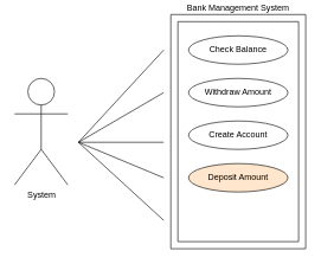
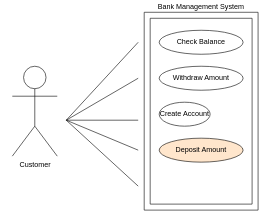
  <mxCell id="0" />
  <mxCell id="1" parent="0" />
- <mxCell id="2" value="System" style="shape=umlActor;verticalLabelPosition=bottom;verticalAlign=top;html=1;" vertex="1" parent="1"><mxGeometry x="20" y="110" width="75" height="150" as="geometry" /></mxCell>
+ <mxCell id="2" value="Customer" style="shape=umlActor;verticalLabelPosition=bottom;verticalAlign=top;html=1;" vertex="1" parent="1"><mxGeometry x="20" y="110" width="75" height="150" as="geometry" /></mxCell>
  <mxCell id="3" value="Bank Management System" style="verticalLabelPosition=top;verticalAlign=bottom;html=1;shape=mxgraph.basic.frame;dx=10;whiteSpace=wrap;labelPosition=center;align=center;" vertex="1" parent="1"><mxGeometry x="240" y="20" width="190" height="330" as="geometry" /></mxCell>
  <mxCell id="4" value="Check Balance" style="ellipse;whiteSpace=wrap;html=1;" vertex="1" parent="1"><mxGeometry x="265" y="50" width="140" height="40" as="geometry" /></mxCell>
  <mxCell id="5" value="Withdraw Amount" style="ellipse;whiteSpace=wrap;html=1;" vertex="1" parent="1"><mxGeometry x="265" y="110" width="140" height="40" as="geometry" /></mxCell>
- <mxCell id="6" value="Create Account" style="ellipse;whiteSpace=wrap;html=1;" vertex="1" parent="1"><mxGeometry x="265" y="170" width="140" height="40" as="geometry" /></mxCell>
+ <mxCell id="6" value="Create Account" style="ellipse;whiteSpace=wrap;html=1;" vertex="1" parent="1"><mxGeometry x="265" y="170" width="85" height="40" as="geometry" /></mxCell>
  <mxCell id="7" value="Deposit Amount" style="ellipse;whiteSpace=wrap;html=1;fillColor=#ffe6cc;" vertex="1" parent="1"><mxGeometry x="265" y="230" width="140" height="40" as="geometry" /></mxCell>
  <mxCell id="8" value="" style="endArrow=none;startArrow=none;endFill=0;startFill=0;endSize=8;html=1;verticalAlign=bottom;labelBackgroundColor=none;strokeWidth=1;" edge="1" parent="1"><mxGeometry width="160" relative="1" as="geometry"><mxPoint x="110" y="200" as="sourcePoint" /><mxPoint x="230" y="200" as="targetPoint" /></mxGeometry></mxCell>
  <mxCell id="9" value="" style="endArrow=none;startArrow=none;endFill=0;startFill=0;endSize=8;html=1;verticalAlign=bottom;labelBackgroundColor=none;strokeWidth=1;" edge="1" parent="1"><mxGeometry width="160" relative="1" as="geometry"><mxPoint x="110" y="200" as="sourcePoint" /><mxPoint x="230" y="70" as="targetPoint" /></mxGeometry></mxCell>
  <mxCell id="10" value="" style="endArrow=none;startArrow=none;endFill=0;startFill=0;endSize=8;html=1;verticalAlign=bottom;labelBackgroundColor=none;strokeWidth=1;" edge="1" parent="1"><mxGeometry width="160" relative="1" as="geometry"><mxPoint x="110" y="200" as="sourcePoint" /><mxPoint x="230" y="130" as="targetPoint" /></mxGeometry></mxCell>
  <mxCell id="11" value="" style="endArrow=none;startArrow=none;endFill=0;startFill=0;endSize=8;html=1;verticalAlign=bottom;labelBackgroundColor=none;strokeWidth=1;" edge="1" parent="1"><mxGeometry width="160" relative="1" as="geometry"><mxPoint x="110" y="200" as="sourcePoint" /><mxPoint x="230" y="250" as="targetPoint" /></mxGeometry></mxCell>
  <mxCell id="12" value="" style="endArrow=none;startArrow=none;endFill=0;startFill=0;endSize=8;html=1;verticalAlign=bottom;labelBackgroundColor=none;strokeWidth=1;" edge="1" parent="1"><mxGeometry width="160" relative="1" as="geometry"><mxPoint x="110" y="200" as="sourcePoint" /><mxPoint x="230" y="310" as="targetPoint" /></mxGeometry></mxCell>
